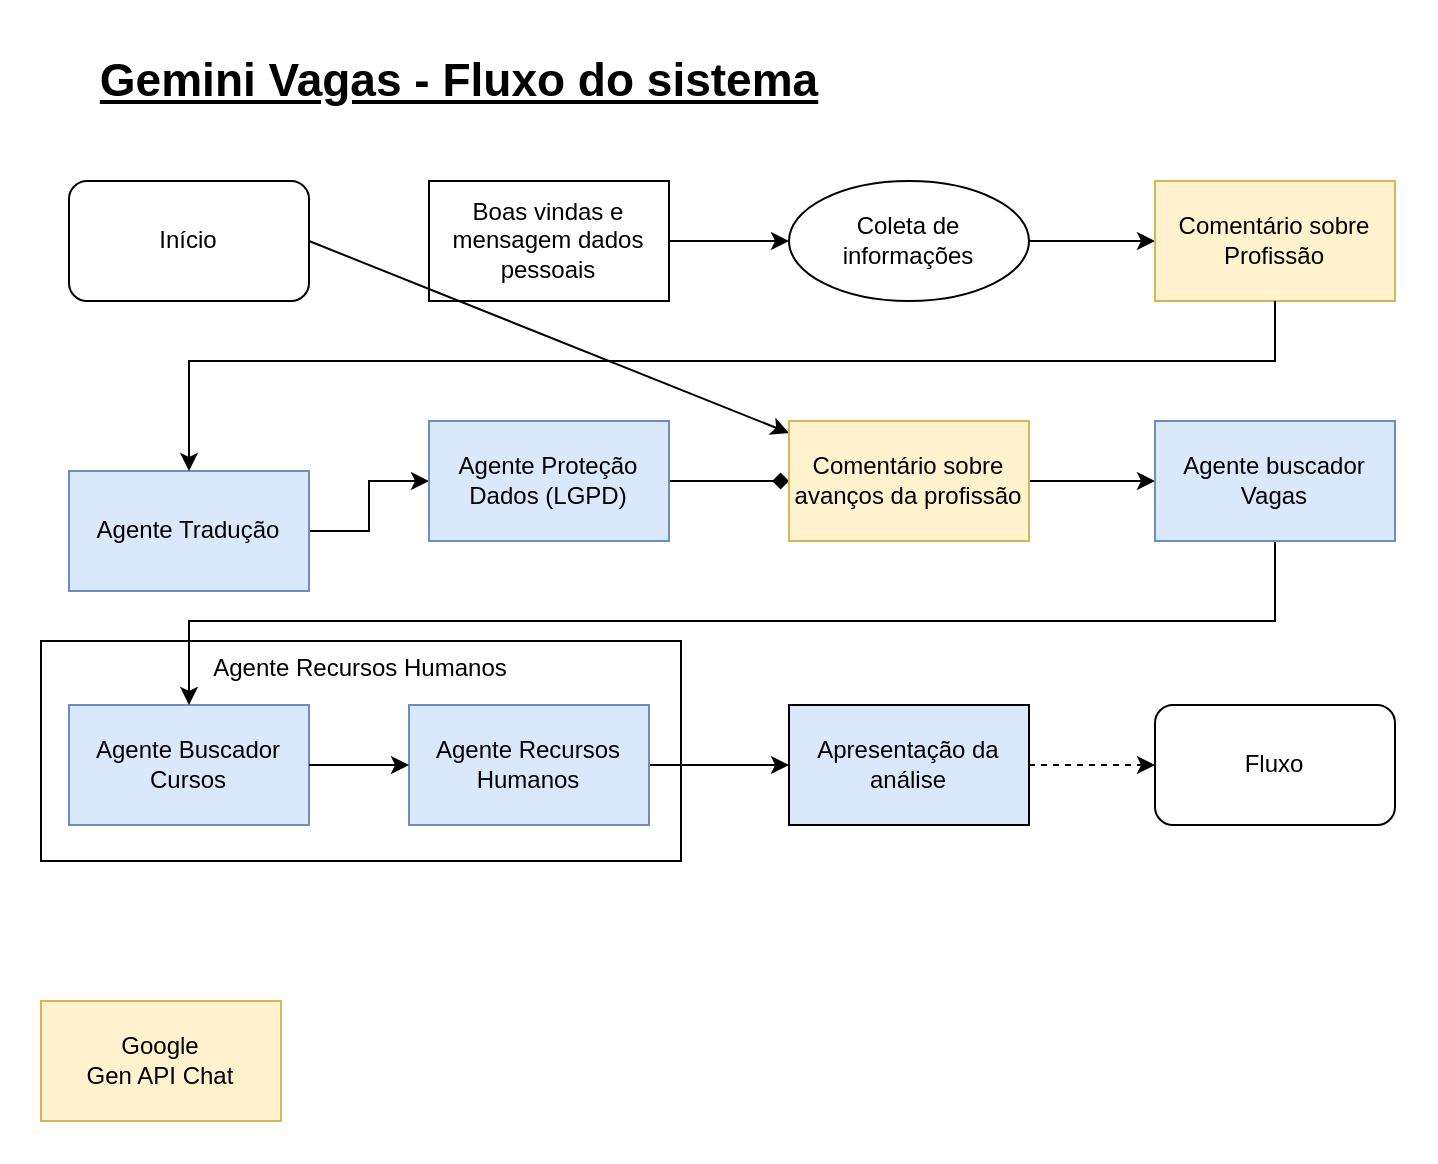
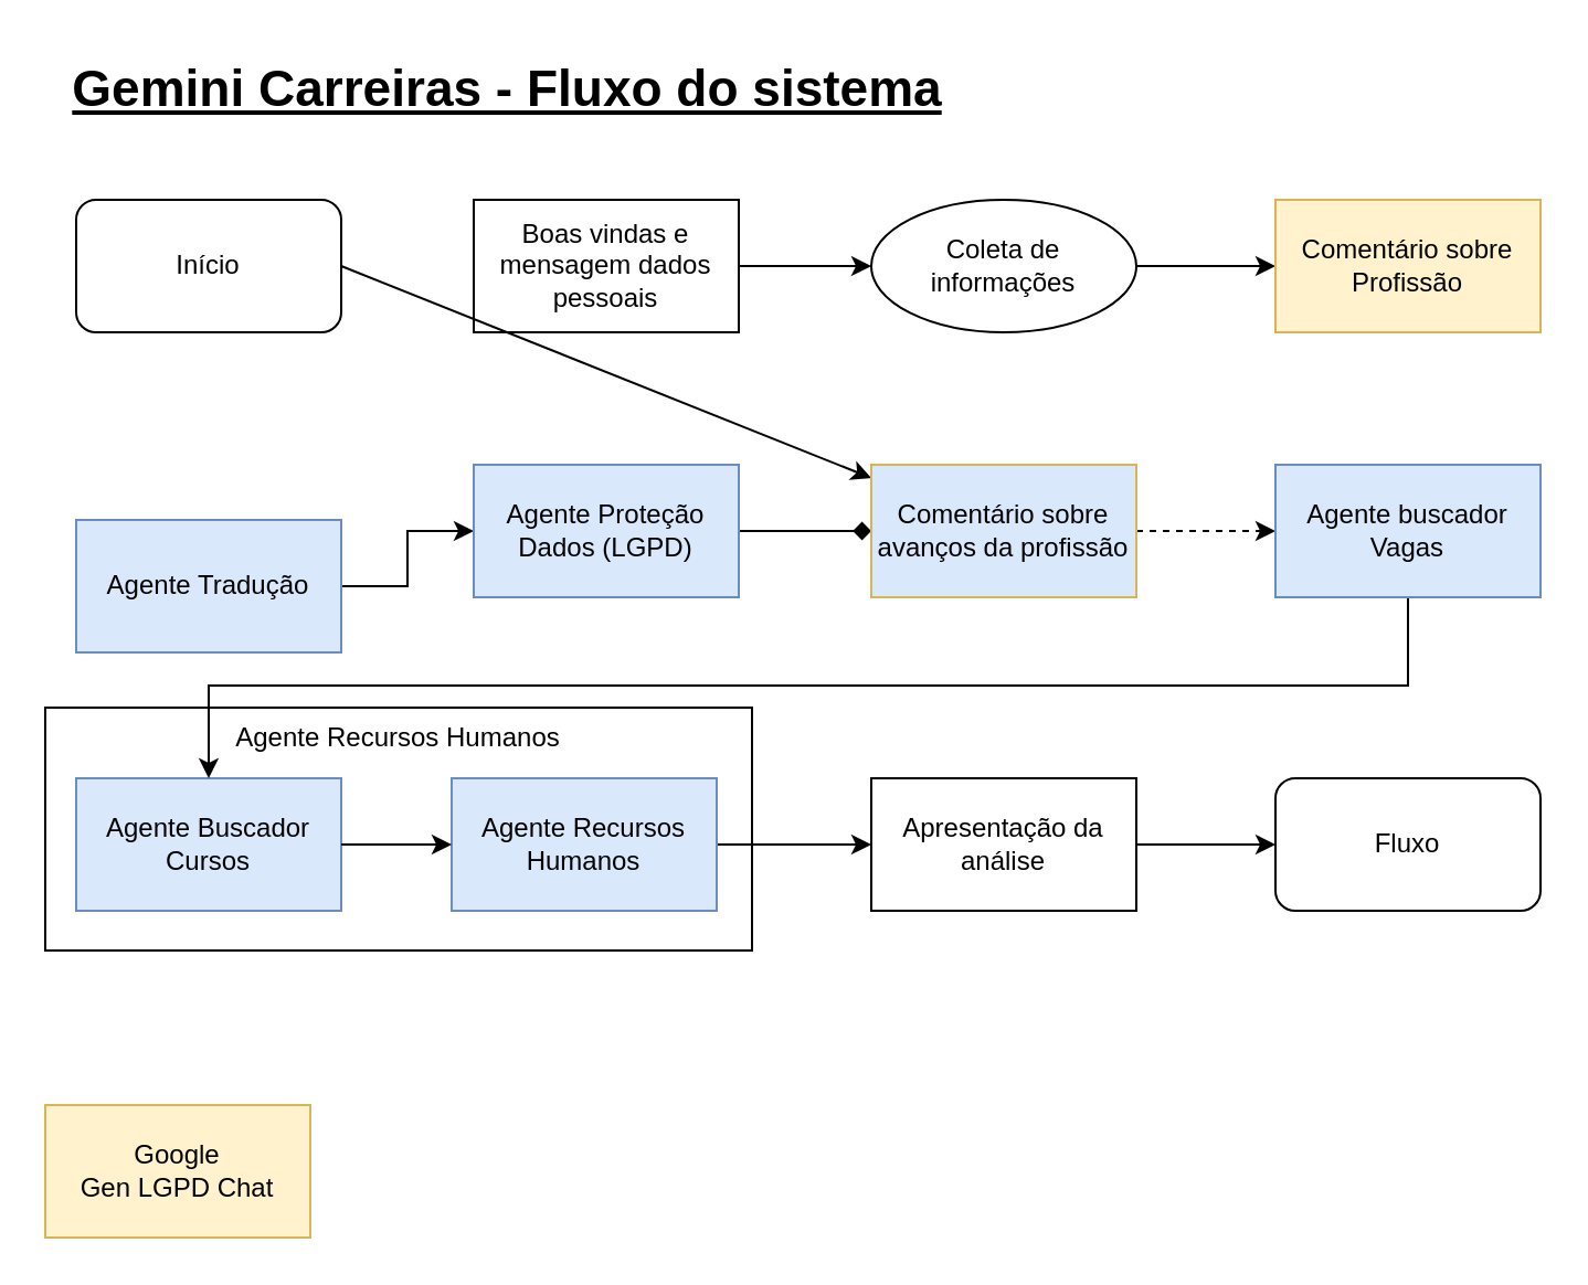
  <mxCell id="0" />
  <mxCell id="1" parent="0" />
  <mxCell id="2" value="Agente Recursos Humanos" style="rounded=0;whiteSpace=wrap;html=1;verticalAlign=top;" vertex="1" parent="1"><mxGeometry x="20" y="320" width="320" height="110" as="geometry" /></mxCell>
  <mxCell id="3" value="Agente Buscador Cursos" style="rounded=0;whiteSpace=wrap;html=1;fillColor=#dae8fc;strokeColor=#6c8ebf;" vertex="1" parent="1"><mxGeometry x="34" y="352" width="120" height="60" as="geometry" /></mxCell>
  <mxCell id="4" style="edgeStyle=orthogonalEdgeStyle;rounded=0;orthogonalLoop=1;jettySize=auto;html=1;entryX=0;entryY=0.5;entryDx=0;entryDy=0;" edge="1" parent="1" source="5" target="24"><mxGeometry relative="1" as="geometry" /></mxCell>
  <mxCell id="5" value="Agente Recursos Humanos" style="rounded=0;whiteSpace=wrap;html=1;fillColor=#dae8fc;strokeColor=#6c8ebf;" vertex="1" parent="1"><mxGeometry x="204" y="352" width="120" height="60" as="geometry" /></mxCell>
  <mxCell id="6" value="Início" style="rounded=1;whiteSpace=wrap;html=1;" vertex="1" parent="1"><mxGeometry x="34" y="90" width="120" height="60" as="geometry" /></mxCell>
  <mxCell id="7" value="Boas vindas e mensagem dados pessoais" style="rounded=0;whiteSpace=wrap;html=1;" vertex="1" parent="1"><mxGeometry x="214" y="90" width="120" height="60" as="geometry" /></mxCell>
  <mxCell id="8" value="" style="endArrow=classic;html=1;rounded=0;exitX=1;exitY=0.5;exitDx=0;exitDy=0;" edge="1" parent="1" source="6" target="20"><mxGeometry width="50" height="50" relative="1" as="geometry"><mxPoint x="394" y="480" as="sourcePoint" /><mxPoint x="444" y="430" as="targetPoint" /></mxGeometry></mxCell>
  <mxCell id="9" style="edgeStyle=orthogonalEdgeStyle;rounded=0;orthogonalLoop=1;jettySize=auto;html=1;entryX=0;entryY=0.5;entryDx=0;entryDy=0;" edge="1" parent="1" source="10" target="13"><mxGeometry relative="1" as="geometry" /></mxCell>
  <mxCell id="10" value="Coleta de informações" style="ellipse;whiteSpace=wrap;html=1;" vertex="1" parent="1"><mxGeometry x="394" y="90" width="120" height="60" as="geometry" /></mxCell>
  <mxCell id="11" value="" style="endArrow=classic;html=1;rounded=0;exitX=1;exitY=0.5;exitDx=0;exitDy=0;" edge="1" parent="1" source="7" target="10"><mxGeometry width="50" height="50" relative="1" as="geometry"><mxPoint x="204" y="180" as="sourcePoint" /><mxPoint x="261" y="180" as="targetPoint" /></mxGeometry></mxCell>
  <mxCell id="12" value="" style="endArrow=classic;html=1;rounded=0;exitX=0.5;exitY=1;exitDx=0;exitDy=0;entryX=0.5;entryY=0;entryDx=0;entryDy=0;" edge="1" parent="1" source="21" target="3"><mxGeometry width="50" height="50" relative="1" as="geometry"><mxPoint x="774" y="320" as="sourcePoint" /><mxPoint x="94" y="377" as="targetPoint" /><Array as="points"><mxPoint x="637" y="310" /><mxPoint x="94" y="310" /></Array></mxGeometry></mxCell>
  <mxCell id="13" value="Comentário sobre Profissão" style="rounded=0;whiteSpace=wrap;html=1;fillColor=#fff2cc;strokeColor=#d6b656;" vertex="1" parent="1"><mxGeometry x="577" y="90" width="120" height="60" as="geometry" /></mxCell>
  <mxCell id="14" style="edgeStyle=orthogonalEdgeStyle;rounded=0;orthogonalLoop=1;jettySize=auto;html=1;entryX=0;entryY=0.5;entryDx=0;entryDy=0;" edge="1" parent="1" source="15" target="17"><mxGeometry relative="1" as="geometry" /></mxCell>
  <mxCell id="15" value="Agente Tradução" style="rounded=0;whiteSpace=wrap;html=1;fillColor=#dae8fc;strokeColor=#6c8ebf;" vertex="1" parent="1"><mxGeometry x="34" y="235" width="120" height="60" as="geometry" /></mxCell>
  <mxCell id="16" value="" style="edgeStyle=orthogonalEdgeStyle;rounded=0;orthogonalLoop=1;jettySize=auto;html=1;endArrow=diamond;" edge="1" parent="1" source="17" target="20"><mxGeometry relative="1" as="geometry" /></mxCell>
  <mxCell id="17" value="Agente Proteção Dados (LGPD)" style="rounded=0;whiteSpace=wrap;html=1;fillColor=#dae8fc;strokeColor=#6c8ebf;" vertex="1" parent="1"><mxGeometry x="214" y="210" width="120" height="60" as="geometry" /></mxCell>
- <mxCell id="18" value="" style="endArrow=classic;html=1;rounded=0;exitX=0.5;exitY=1;exitDx=0;exitDy=0;entryX=0.5;entryY=0;entryDx=0;entryDy=0;" edge="1" parent="1" source="13" target="15"><mxGeometry width="50" height="50" relative="1" as="geometry"><mxPoint x="604" y="170" as="sourcePoint" /><mxPoint x="254" y="246" as="targetPoint" /><Array as="points"><mxPoint x="637" y="180" /><mxPoint x="94" y="180" /></Array></mxGeometry></mxCell>
- <mxCell id="19" style="edgeStyle=orthogonalEdgeStyle;rounded=0;orthogonalLoop=1;jettySize=auto;html=1;entryX=0;entryY=0.5;entryDx=0;entryDy=0;" edge="1" parent="1" source="20" target="21"><mxGeometry relative="1" as="geometry" /></mxCell>
- <mxCell id="20" value="Comentário sobre avanços da&amp;nbsp;&lt;span style=&quot;background-color: transparent; color: light-dark(rgb(0, 0, 0), rgb(255, 255, 255));&quot;&gt;profissão&lt;/span&gt;" style="rounded=0;whiteSpace=wrap;html=1;fillColor=#fff2cc;strokeColor=#d6b656;" vertex="1" parent="1"><mxGeometry x="394" y="210" width="120" height="60" as="geometry" /></mxCell>
+ <mxCell id="19" style="edgeStyle=orthogonalEdgeStyle;rounded=0;orthogonalLoop=1;jettySize=auto;html=1;entryX=0;entryY=0.5;entryDx=0;entryDy=0;dashed=1;" edge="1" parent="1" source="20" target="21"><mxGeometry relative="1" as="geometry" /></mxCell>
+ <mxCell id="20" value="Comentário sobre avanços da&amp;nbsp;&lt;span style=&quot;background-color: transparent; color: light-dark(rgb(0, 0, 0), rgb(255, 255, 255));&quot;&gt;profissão&lt;/span&gt;" style="rounded=0;whiteSpace=wrap;html=1;fillColor=#dae8fc;strokeColor=#d6b656;" vertex="1" parent="1"><mxGeometry x="394" y="210" width="120" height="60" as="geometry" /></mxCell>
  <mxCell id="21" value="Agente buscador Vagas" style="rounded=0;whiteSpace=wrap;html=1;fillColor=#dae8fc;strokeColor=#6c8ebf;" vertex="1" parent="1"><mxGeometry x="577" y="210" width="120" height="60" as="geometry" /></mxCell>
  <mxCell id="22" style="edgeStyle=orthogonalEdgeStyle;rounded=0;orthogonalLoop=1;jettySize=auto;html=1;entryX=0;entryY=0.5;entryDx=0;entryDy=0;" edge="1" parent="1" source="3" target="5"><mxGeometry relative="1" as="geometry" /></mxCell>
- <mxCell id="23" style="edgeStyle=orthogonalEdgeStyle;rounded=0;orthogonalLoop=1;jettySize=auto;html=1;dashed=1;" edge="1" parent="1" source="24" target="25"><mxGeometry relative="1" as="geometry" /></mxCell>
- <mxCell id="24" value="Apresentação da análise" style="rounded=0;whiteSpace=wrap;html=1;fillColor=#dae8fc;" vertex="1" parent="1"><mxGeometry x="394" y="352" width="120" height="60" as="geometry" /></mxCell>
+ <mxCell id="23" style="edgeStyle=orthogonalEdgeStyle;rounded=0;orthogonalLoop=1;jettySize=auto;html=1;" edge="1" parent="1" source="24" target="25"><mxGeometry relative="1" as="geometry" /></mxCell>
+ <mxCell id="24" value="Apresentação da análise" style="rounded=0;whiteSpace=wrap;html=1;" vertex="1" parent="1"><mxGeometry x="394" y="352" width="120" height="60" as="geometry" /></mxCell>
  <mxCell id="25" value="Fluxo" style="rounded=1;whiteSpace=wrap;html=1;" vertex="1" parent="1"><mxGeometry x="577" y="352" width="120" height="60" as="geometry" /></mxCell>
- <mxCell id="26" value="Gemini Vagas - Fluxo do sistema" style="text;html=1;align=center;verticalAlign=middle;resizable=0;points=[];autosize=1;strokeColor=none;fillColor=none;fontStyle=5;fontSize=23;" vertex="1" parent="1"><mxGeometry x="34" y="20" width="390" height="40" as="geometry" /></mxCell>
- <mxCell id="27" value="Google&lt;div&gt;&lt;span style=&quot;background-color: transparent; color: light-dark(rgb(0, 0, 0), rgb(255, 255, 255));&quot;&gt;Gen API Chat&lt;/span&gt;&lt;/div&gt;" style="rounded=0;whiteSpace=wrap;html=1;fillColor=#fff2cc;strokeColor=#d6b656;" vertex="1" parent="1"><mxGeometry x="20" y="500" width="120" height="60" as="geometry" /></mxCell>
+ <mxCell id="26" value="Gemini Carreiras - Fluxo do sistema" style="text;html=1;align=center;verticalAlign=middle;resizable=0;points=[];autosize=1;strokeColor=none;fillColor=none;fontStyle=5;fontSize=23;" vertex="1" parent="1"><mxGeometry x="34" y="20" width="390" height="40" as="geometry" /></mxCell>
+ <mxCell id="27" value="Google&lt;div&gt;&lt;span style=&quot;background-color: transparent; color: light-dark(rgb(0, 0, 0), rgb(255, 255, 255));&quot;&gt;Gen LGPD Chat&lt;/span&gt;&lt;/div&gt;" style="rounded=0;whiteSpace=wrap;html=1;fillColor=#fff2cc;strokeColor=#d6b656;" vertex="1" parent="1"><mxGeometry x="20" y="500" width="120" height="60" as="geometry" /></mxCell>
